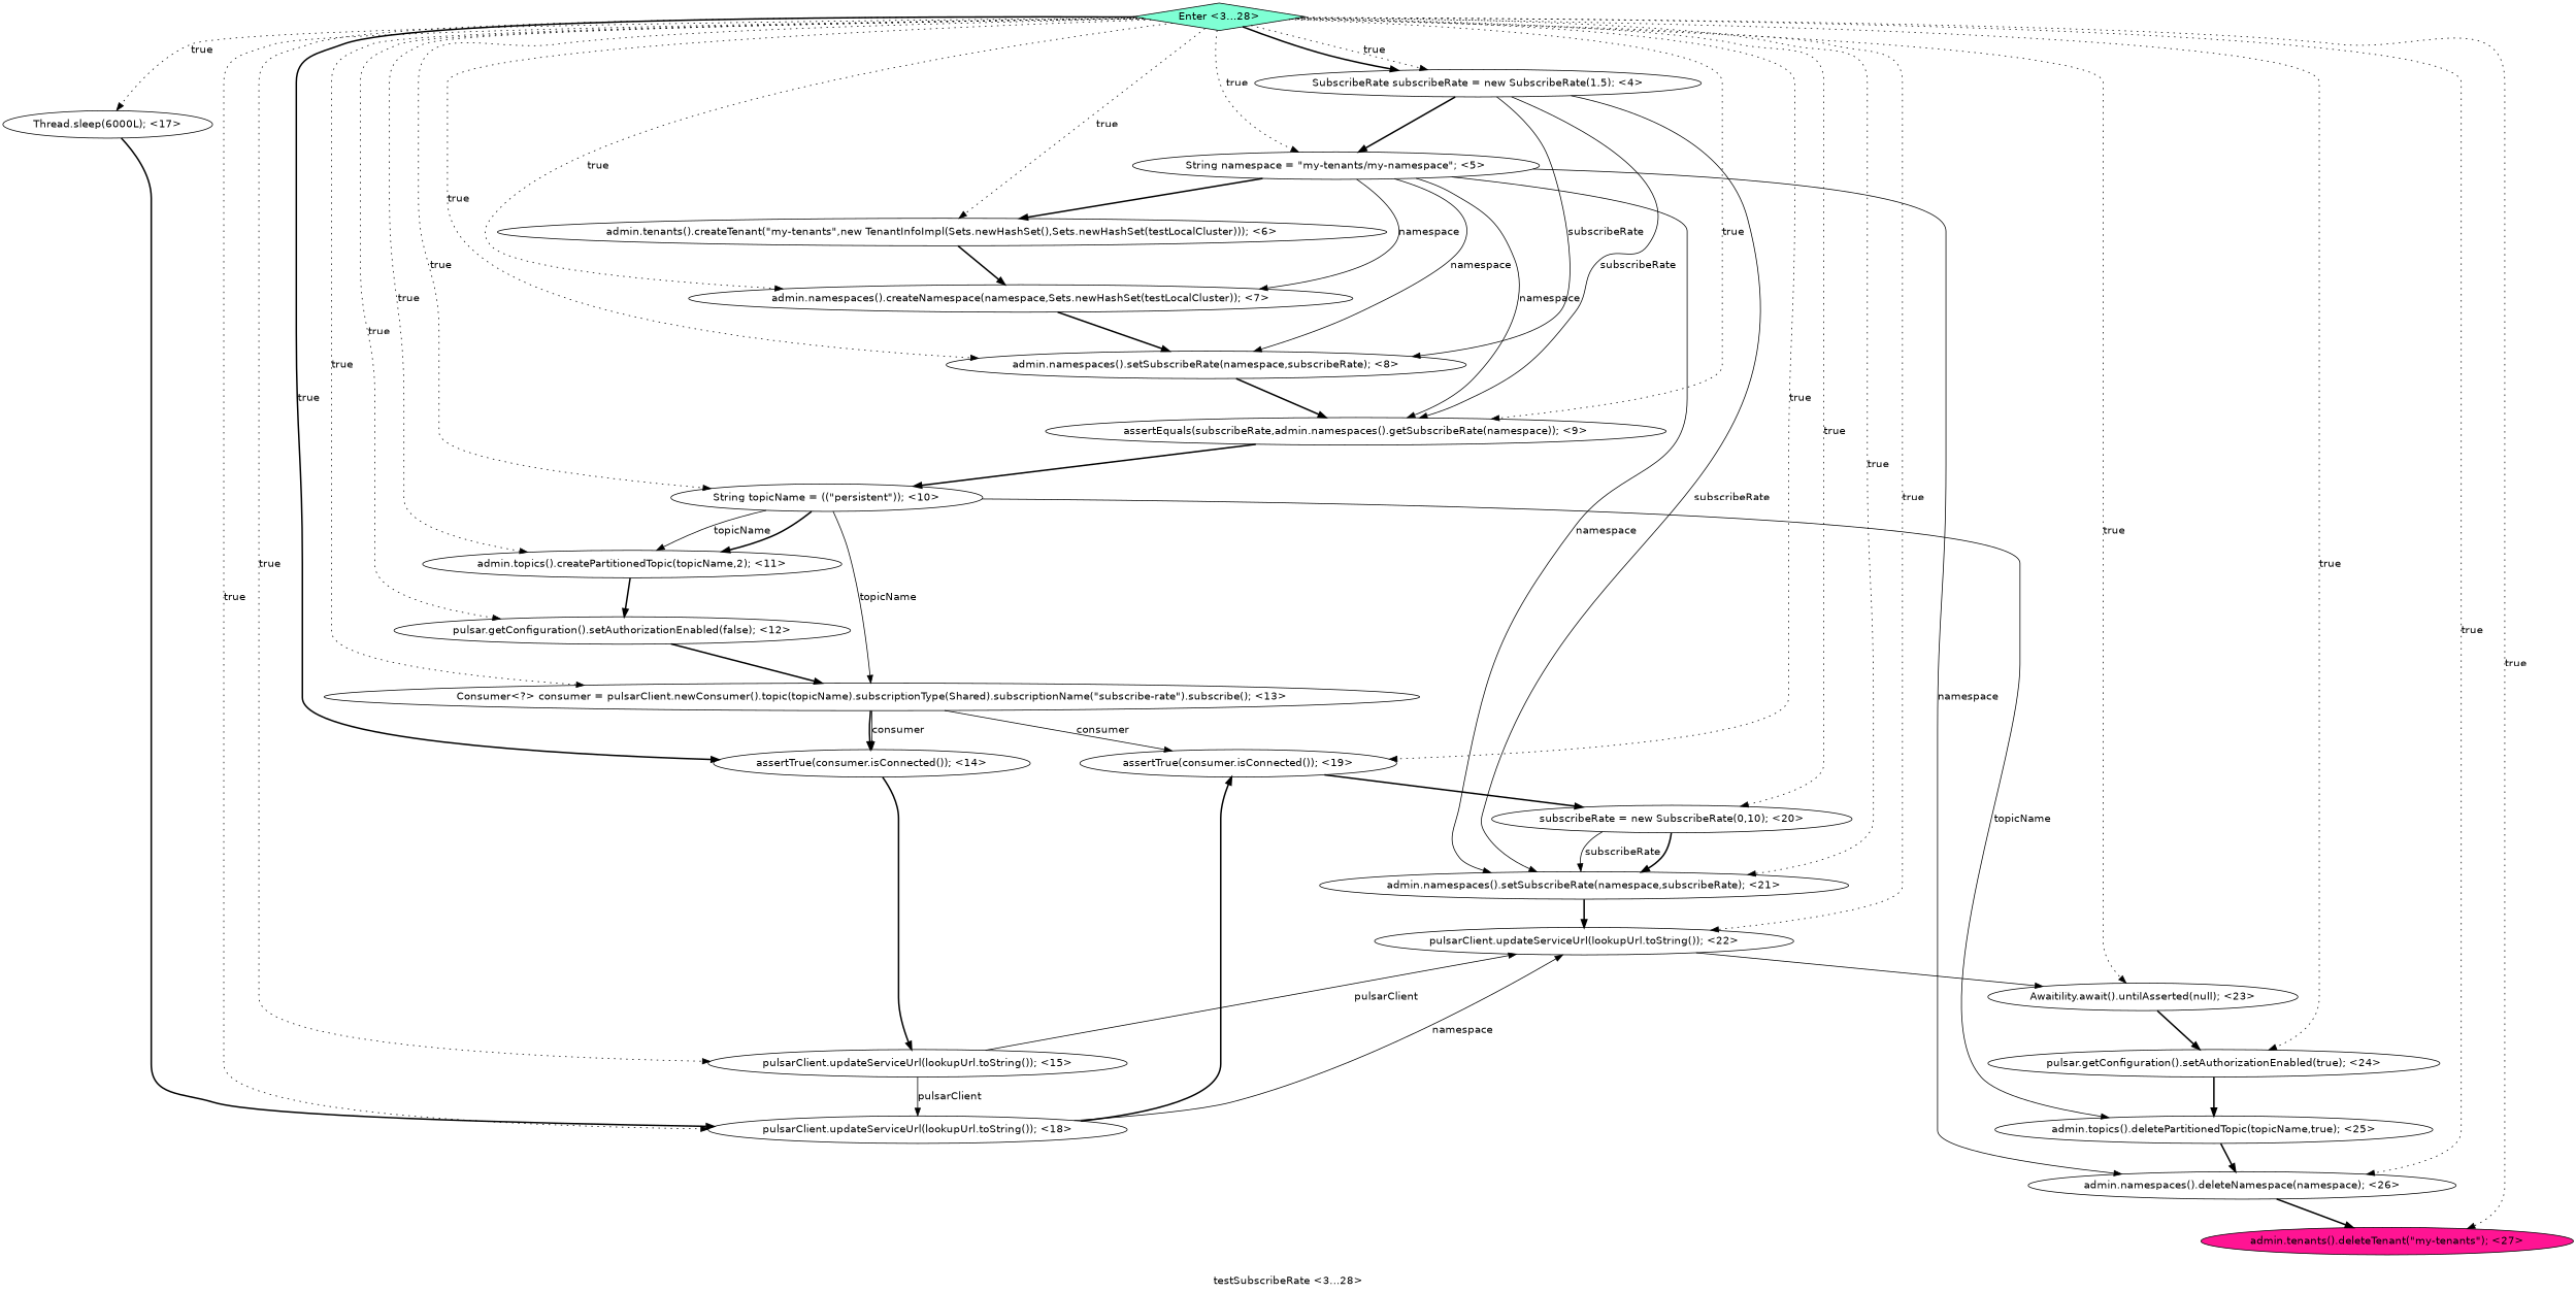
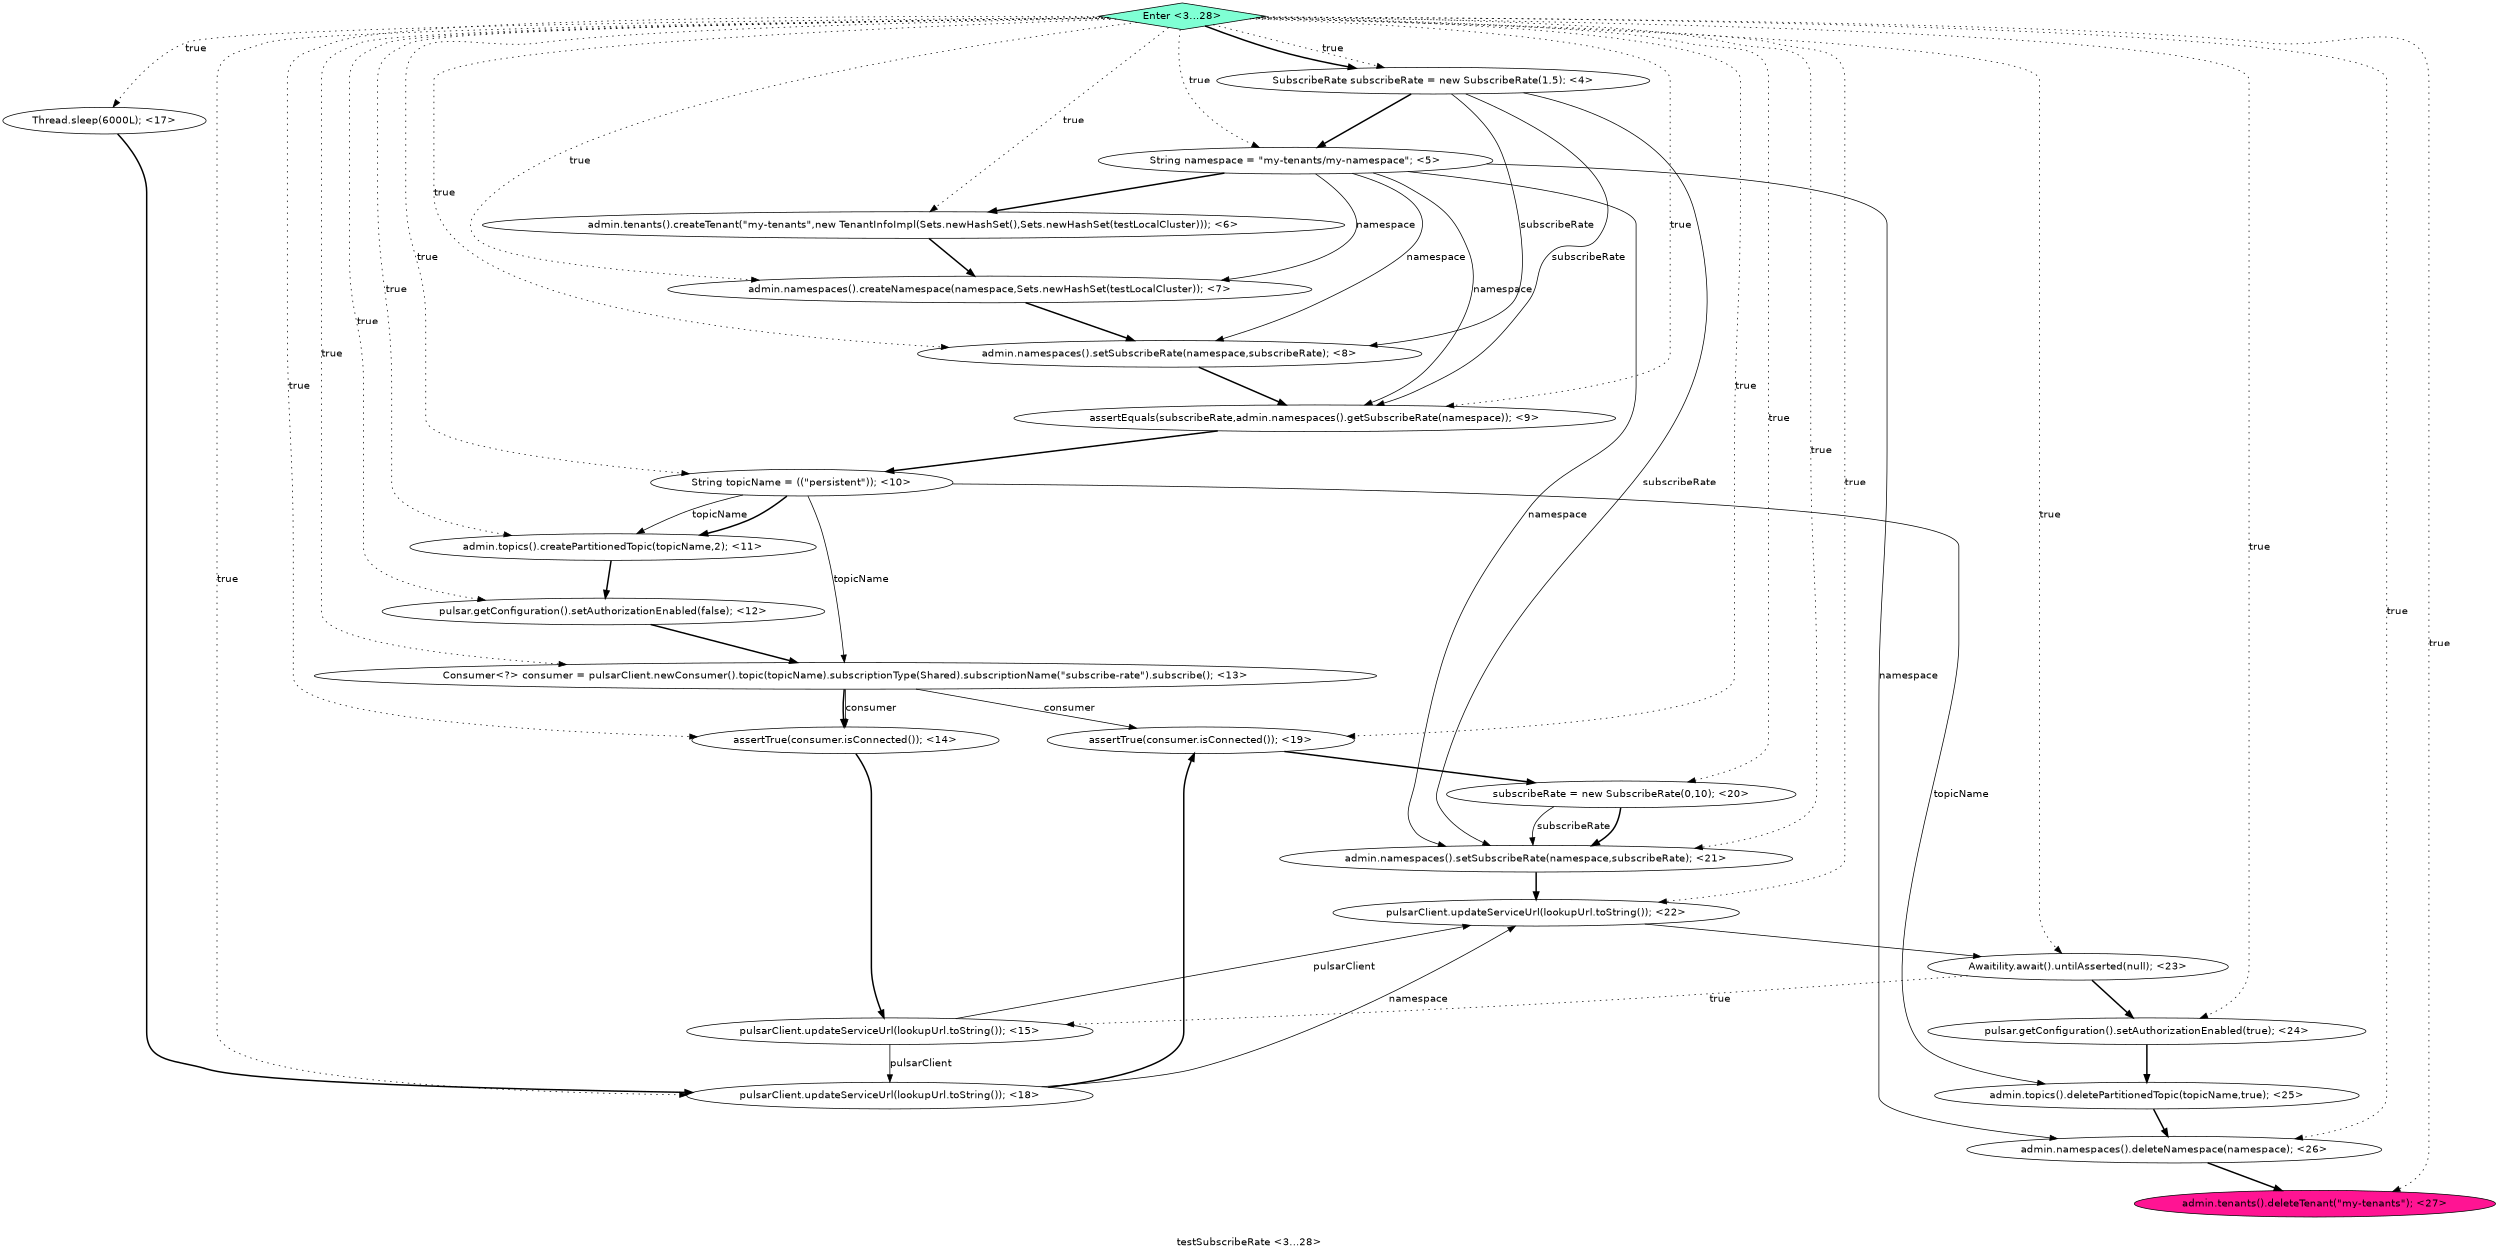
  digraph {
    fontname="DejaVu Sans"
    label="testSubscribeRate <3...28>"
    node [fillcolor=white fontname="DejaVu Sans" shape=ellipse style=filled]
    edge [fontname="DejaVu Sans" style=dotted]
    n1 [label="admin.tenants().createTenant(\"my-tenants\",new TenantInfoImpl(Sets.newHashSet(),Sets.newHashSet(testLocalCluster))); <6>"]
    n2 [label="admin.namespaces().createNamespace(namespace,Sets.newHashSet(testLocalCluster)); <7>"]
    n3 [label="admin.namespaces().setSubscribeRate(namespace,subscribeRate); <8>"]
    n4 [label="Thread.sleep(6000L); <17>"]
    n5 [label="pulsarClient.updateServiceUrl(lookupUrl.toString()); <18>"]
    n6 [label="assertTrue(consumer.isConnected()); <19>"]
    n7 [label="pulsarClient.updateServiceUrl(lookupUrl.toString()); <22>"]
    n8 [label="subscribeRate = new SubscribeRate(0,10); <20>"]
    n9 [label="admin.namespaces().setSubscribeRate(namespace,subscribeRate); <21>"]
    n10 [label="assertTrue(consumer.isConnected()); <14>"]
    n11 [label="pulsarClient.updateServiceUrl(lookupUrl.toString()); <15>"]
    n12 [label="Awaitility.await().untilAsserted(null); <23>"]
    n13 [fillcolor=aquamarine label="Enter <3...28>" shape=diamond]
    n14 [fillcolor=deeppink label="admin.tenants().deleteTenant(\"my-tenants\"); <27>"]
    n15 [label="SubscribeRate subscribeRate = new SubscribeRate(1,5); <4>"]
    n16 [label="String namespace = \"my-tenants/my-namespace\"; <5>"]
    n17 [label="String topicName = ((\"persistent\")); <10>"]
    n18 [label="assertEquals(subscribeRate,admin.namespaces().getSubscribeRate(namespace)); <9>"]
    n19 [label="pulsar.getConfiguration().setAuthorizationEnabled(false); <12>"]
    n20 [label="admin.namespaces().deleteNamespace(namespace); <26>"]
    n21 [label="Consumer<?> consumer = pulsarClient.newConsumer().topic(topicName).subscriptionType(Shared).subscriptionName(\"subscribe-rate\").subscribe(); <13>"]
    n22 [label="admin.topics().createPartitionedTopic(topicName,2); <11>"]
    n23 [label="pulsar.getConfiguration().setAuthorizationEnabled(true); <24>"]
    n24 [label="admin.topics().deletePartitionedTopic(topicName,true); <25>"]
    n1 -> n2 [style=bold]
    n2 -> n3 [style=bold]
    n3 -> n18 [style=bold]
    n4 -> n5 [style=bold]
    n5 -> n6 [style=bold]
    n5 -> n7 [label=namespace style=solid]
    n6 -> n8 [style=bold]
    n7 -> n12 [style=solid]
    n8 -> n9 [label=subscribeRate style=solid]
    n8 -> n9 [style=bold]
    n9 -> n7 [style=bold]
    n10 -> n11 [style=bold]
    n11 -> n5 [label=pulsarClient style=solid]
    n11 -> n7 [label=pulsarClient style=solid]
    n12 -> n23 [style=bold]
    n13 -> n1 [label=true]
    n13 -> n2 [label=true]
    n13 -> n3 [label=true]
    n13 -> n4 [label=true]
    n13 -> n5 [label=true]
    n13 -> n6 [label=true]
    n13 -> n7 [label=true]
    n13 -> n8 [label=true]
    n13 -> n9 [label=true]
-   n13 -> n10 [label=true style=bold]
-   n13 -> n11 [label=true]
+   n13 -> n10 [label=true]
+   n12 -> n11 [label=true]
    n13 -> n12 [label=true]
    n13 -> n14 [label=true]
    n13 -> n15 [label=true]
    n13 -> n15 [style=bold]
    n13 -> n16 [label=true]
    n13 -> n17 [label=true]
    n13 -> n18 [label=true]
    n13 -> n19 [label=true]
    n13 -> n20 [label=true]
    n13 -> n21 [label=true]
    n13 -> n22 [label=true]
    n13 -> n23 [label=true]
    n15 -> n3 [label=subscribeRate style=solid]
    n15 -> n9 [label=subscribeRate style=solid]
    n15 -> n16 [style=bold]
    n15 -> n18 [label=subscribeRate style=solid]
    n16 -> n1 [style=bold]
    n16 -> n2 [label=namespace style=solid]
    n16 -> n3 [label=namespace style=solid]
    n16 -> n9 [label=namespace style=solid]
    n16 -> n18 [label=namespace style=solid]
    n16 -> n20 [label=namespace style=solid]
    n17 -> n21 [label=topicName style=solid]
    n17 -> n22 [label=topicName style=solid]
    n17 -> n22 [style=bold]
    n17 -> n24 [label=topicName style=solid]
    n18 -> n17 [style=bold]
    n19 -> n21 [style=bold]
    n20 -> n14 [style=bold]
    n21 -> n6 [label=consumer style=solid]
    n21 -> n10 [label=consumer style=solid]
    n21 -> n10 [style=bold]
    n22 -> n19 [style=bold]
    n23 -> n24 [style=bold]
    n24 -> n20 [style=bold]
  }
